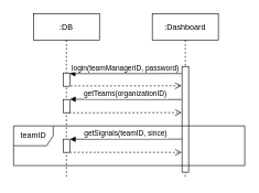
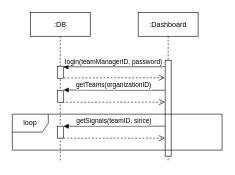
  <mxCell id="0" />
  <mxCell id="1" parent="0" />
  <mxCell id="2" value=":DB" style="shape=umlLifeline;perimeter=lifelinePerimeter;container=1;collapsible=0;recursiveResize=0;rounded=0;shadow=0;strokeWidth=1;" parent="1" vertex="1"><mxGeometry x="50" y="20" width="100" height="250" as="geometry" /></mxCell>
  <mxCell id="3" value="" style="points=[];perimeter=orthogonalPerimeter;rounded=0;shadow=0;strokeWidth=1;" parent="2" vertex="1"><mxGeometry x="45" y="90" width="10" height="20" as="geometry" /></mxCell>
  <mxCell id="4" value="" style="points=[];perimeter=orthogonalPerimeter;rounded=0;shadow=0;strokeWidth=1;" vertex="1" parent="2"><mxGeometry x="45" y="130" width="10" height="20" as="geometry" /></mxCell>
  <mxCell id="5" value="" style="points=[];perimeter=orthogonalPerimeter;rounded=0;shadow=0;strokeWidth=1;" vertex="1" parent="2"><mxGeometry x="45" y="190" width="10" height="20" as="geometry" /></mxCell>
  <mxCell id="6" value=":Dashboard" style="shape=umlLifeline;perimeter=lifelinePerimeter;container=1;collapsible=0;recursiveResize=0;rounded=0;shadow=0;strokeWidth=1;" parent="1" vertex="1"><mxGeometry x="230" y="20" width="100" height="250" as="geometry" /></mxCell>
  <mxCell id="7" value="" style="points=[];perimeter=orthogonalPerimeter;rounded=0;shadow=0;strokeWidth=1;" parent="6" vertex="1"><mxGeometry x="45" y="80" width="10" height="160" as="geometry" /></mxCell>
  <mxCell id="8" value="login(teamManagerID, password)" style="verticalAlign=bottom;endArrow=block;shadow=0;strokeWidth=1;exitX=-0.039;exitY=0.068;exitDx=0;exitDy=0;exitPerimeter=0;" parent="1" source="7" target="3" edge="1"><mxGeometry relative="1" as="geometry"><mxPoint x="276" y="111" as="sourcePoint" /><Array as="points"><mxPoint x="170" y="111" /></Array></mxGeometry></mxCell>
  <mxCell id="9" value="" style="verticalAlign=bottom;endArrow=open;dashed=1;endSize=8;exitX=1.122;exitY=0.975;shadow=0;strokeWidth=1;exitDx=0;exitDy=0;exitPerimeter=0;entryX=-0.056;entryY=0.183;entryDx=0;entryDy=0;entryPerimeter=0;" parent="1" source="3" target="7" edge="1"><mxGeometry relative="1" as="geometry"><mxPoint x="270" y="132" as="targetPoint" /></mxGeometry></mxCell>
  <mxCell id="10" value="getTeams(organizationID)" style="verticalAlign=bottom;endArrow=block;shadow=0;strokeWidth=1;entryX=1.043;entryY=-0.019;entryDx=0;entryDy=0;entryPerimeter=0;exitX=-0.045;exitY=0.313;exitDx=0;exitDy=0;exitPerimeter=0;" edge="1" parent="1" source="7" target="4"><mxGeometry relative="1" as="geometry"><mxPoint x="284.61" y="120.88" as="sourcePoint" /><mxPoint x="115" y="121" as="targetPoint" /><Array as="points"><mxPoint x="180" y="150" /></Array></mxGeometry></mxCell>
  <mxCell id="11" value="" style="verticalAlign=bottom;endArrow=open;dashed=1;endSize=8;exitX=0.907;exitY=1.008;shadow=0;strokeWidth=1;exitDx=0;exitDy=0;exitPerimeter=0;entryX=-0.036;entryY=0.437;entryDx=0;entryDy=0;entryPerimeter=0;" edge="1" parent="1" source="4" target="7"><mxGeometry relative="1" as="geometry"><mxPoint x="270" y="170" as="targetPoint" /><mxPoint x="116.22" y="139.5" as="sourcePoint" /></mxGeometry></mxCell>
  <mxCell id="12" value="getSignals(teamID, since)" style="verticalAlign=bottom;endArrow=block;shadow=0;strokeWidth=1;entryX=1.04;entryY=0.01;entryDx=0;entryDy=0;entryPerimeter=0;" edge="1" parent="1" target="5"><mxGeometry relative="1" as="geometry"><mxPoint x="275" y="210" as="sourcePoint" /><mxPoint x="115.43" y="159.62" as="targetPoint" /><Array as="points"><mxPoint x="190" y="210" /></Array></mxGeometry></mxCell>
  <mxCell id="13" value="" style="verticalAlign=bottom;endArrow=open;dashed=1;endSize=8;exitX=1.008;exitY=1.002;shadow=0;strokeWidth=1;exitDx=0;exitDy=0;exitPerimeter=0;entryX=-0.035;entryY=0.813;entryDx=0;entryDy=0;entryPerimeter=0;" edge="1" parent="1" source="5" target="7"><mxGeometry relative="1" as="geometry"><mxPoint x="270" y="230" as="targetPoint" /><mxPoint x="114.07" y="180.16" as="sourcePoint" /></mxGeometry></mxCell>
- <mxCell id="14" value="teamID" style="shape=umlFrame;whiteSpace=wrap;html=1;" vertex="1" parent="1"><mxGeometry x="20" y="190" width="350" height="60" as="geometry" /></mxCell>
+ <mxCell id="14" value="loop" style="shape=umlFrame;whiteSpace=wrap;html=1;" vertex="1" parent="1"><mxGeometry x="20" y="190" width="350" height="60" as="geometry" /></mxCell>
